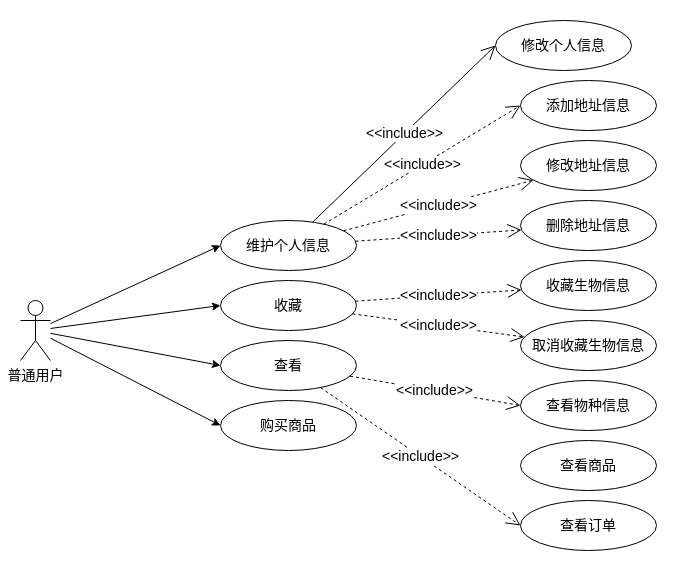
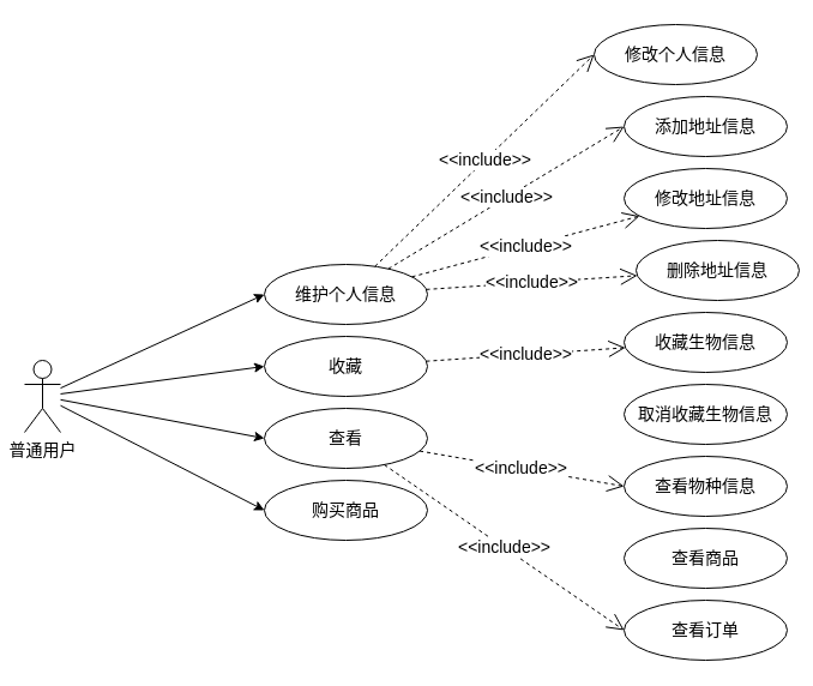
  <mxCell id="0" />
  <mxCell id="1" parent="0" />
  <mxCell id="2" value="&lt;font style=&quot;font-size: 14px;&quot;&gt;普通用户&lt;/font&gt;" style="shape=umlActor;verticalLabelPosition=bottom;verticalAlign=top;html=1;outlineConnect=0;" parent="1" vertex="1"><mxGeometry x="20" y="300" width="30" height="60" as="geometry" /></mxCell>
  <mxCell id="3" value="&lt;font style=&quot;font-size: 14px;&quot;&gt;维护个人信息&lt;/font&gt;" style="ellipse;whiteSpace=wrap;html=1;" parent="1" vertex="1"><mxGeometry x="220" y="220" width="136" height="50" as="geometry" /></mxCell>
  <mxCell id="4" value="&lt;font style=&quot;font-size: 14px;&quot;&gt;收藏&lt;/font&gt;" style="ellipse;whiteSpace=wrap;html=1;" parent="1" vertex="1"><mxGeometry x="220" y="280" width="136" height="50" as="geometry" /></mxCell>
  <mxCell id="5" value="&lt;font style=&quot;font-size: 14px;&quot;&gt;购买商品&lt;/font&gt;" style="ellipse;whiteSpace=wrap;html=1;" parent="1" vertex="1"><mxGeometry x="220" y="400" width="136" height="50" as="geometry" /></mxCell>
  <mxCell id="6" value="&lt;font style=&quot;font-size: 14px;&quot;&gt;查看&lt;/font&gt;" style="ellipse;whiteSpace=wrap;html=1;" parent="1" vertex="1"><mxGeometry x="220" y="340" width="136" height="50" as="geometry" /></mxCell>
  <mxCell id="7" value="&lt;font style=&quot;font-size: 14px;&quot;&gt;修改个人信息&lt;/font&gt;" style="ellipse;whiteSpace=wrap;html=1;" parent="1" vertex="1"><mxGeometry x="495" y="20" width="136" height="50" as="geometry" /></mxCell>
  <mxCell id="8" value="&lt;font style=&quot;font-size: 14px;&quot;&gt;添加地址信息&lt;/font&gt;" style="ellipse;whiteSpace=wrap;html=1;" parent="1" vertex="1"><mxGeometry x="520" y="80" width="136" height="50" as="geometry" /></mxCell>
  <mxCell id="9" value="" style="endArrow=classic;html=1;rounded=0;entryX=0;entryY=0.5;entryDx=0;entryDy=0;" parent="1" source="2" target="3" edge="1"><mxGeometry width="50" height="50" relative="1" as="geometry"><mxPoint x="0" y="430" as="sourcePoint" /><mxPoint x="50" y="380" as="targetPoint" /></mxGeometry></mxCell>
  <mxCell id="10" value="" style="endArrow=classic;html=1;rounded=0;entryX=0;entryY=0.5;entryDx=0;entryDy=0;" parent="1" source="2" target="4" edge="1"><mxGeometry width="50" height="50" relative="1" as="geometry"><mxPoint x="80" y="450" as="sourcePoint" /><mxPoint x="130" y="400" as="targetPoint" /></mxGeometry></mxCell>
  <mxCell id="11" value="" style="endArrow=classic;html=1;rounded=0;entryX=0;entryY=0.5;entryDx=0;entryDy=0;" parent="1" source="2" target="5" edge="1"><mxGeometry width="50" height="50" relative="1" as="geometry"><mxPoint x="20" y="450" as="sourcePoint" /><mxPoint x="70" y="400" as="targetPoint" /></mxGeometry></mxCell>
  <mxCell id="12" value="" style="endArrow=classic;html=1;rounded=0;entryX=0;entryY=0.5;entryDx=0;entryDy=0;" parent="1" source="2" target="6" edge="1"><mxGeometry width="50" height="50" relative="1" as="geometry"><mxPoint x="80" y="460" as="sourcePoint" /><mxPoint x="130" y="410" as="targetPoint" /></mxGeometry></mxCell>
  <mxCell id="13" value="&lt;font style=&quot;font-size: 14px;&quot;&gt;收藏生物信息&lt;/font&gt;" style="ellipse;whiteSpace=wrap;html=1;" parent="1" vertex="1"><mxGeometry x="520" y="260" width="136" height="50" as="geometry" /></mxCell>
  <mxCell id="14" value="&lt;font style=&quot;font-size: 14px;&quot;&gt;查看物种信息&lt;/font&gt;" style="ellipse;whiteSpace=wrap;html=1;" parent="1" vertex="1"><mxGeometry x="520" y="380" width="136" height="50" as="geometry" /></mxCell>
  <mxCell id="15" value="&lt;font style=&quot;font-size: 14px;&quot;&gt;查看商品&lt;/font&gt;" style="ellipse;whiteSpace=wrap;html=1;" parent="1" vertex="1"><mxGeometry x="520" y="440" width="136" height="50" as="geometry" /></mxCell>
  <mxCell id="16" value="&lt;font style=&quot;font-size: 14px;&quot;&gt;查看订单&lt;/font&gt;" style="ellipse;whiteSpace=wrap;html=1;" parent="1" vertex="1"><mxGeometry x="520" y="500" width="136" height="50" as="geometry" /></mxCell>
- <mxCell id="17" value="&lt;font style=&quot;font-size: 14px;&quot;&gt;&amp;lt;&amp;lt;include&amp;gt;&amp;gt;&lt;/font&gt;" style="endArrow=open;endSize=12;dashed=0;html=1;rounded=0;entryX=0;entryY=0.5;entryDx=0;entryDy=0;" parent="1" source="3" target="7" edge="1"><mxGeometry width="160" relative="1" as="geometry"><mxPoint x="280" y="590" as="sourcePoint" /><mxPoint x="440" y="590" as="targetPoint" /></mxGeometry></mxCell>
+ <mxCell id="17" value="&lt;font style=&quot;font-size: 14px;&quot;&gt;&amp;lt;&amp;lt;include&amp;gt;&amp;gt;&lt;/font&gt;" style="endArrow=open;endSize=12;dashed=1;html=1;rounded=0;entryX=0;entryY=0.5;entryDx=0;entryDy=0;" parent="1" source="3" target="7" edge="1"><mxGeometry width="160" relative="1" as="geometry"><mxPoint x="280" y="590" as="sourcePoint" /><mxPoint x="440" y="590" as="targetPoint" /></mxGeometry></mxCell>
  <mxCell id="18" value="&lt;font style=&quot;font-size: 14px;&quot;&gt;&amp;lt;&amp;lt;include&amp;gt;&amp;gt;&lt;/font&gt;" style="endArrow=open;endSize=12;dashed=1;html=1;rounded=0;entryX=0;entryY=0.5;entryDx=0;entryDy=0;" parent="1" source="3" target="8" edge="1"><mxGeometry width="160" relative="1" as="geometry"><mxPoint x="280" y="590" as="sourcePoint" /><mxPoint x="440" y="590" as="targetPoint" /></mxGeometry></mxCell>
  <mxCell id="19" value="&lt;font style=&quot;font-size: 14px;&quot;&gt;&amp;lt;&amp;lt;include&amp;gt;&amp;gt;&lt;/font&gt;" style="endArrow=open;endSize=12;dashed=1;html=1;rounded=0;" parent="1" source="4" target="13" edge="1"><mxGeometry width="160" relative="1" as="geometry"><mxPoint x="280" y="590" as="sourcePoint" /><mxPoint x="440" y="590" as="targetPoint" /></mxGeometry></mxCell>
  <mxCell id="20" value="&lt;font style=&quot;font-size: 14px;&quot;&gt;&amp;lt;&amp;lt;include&amp;gt;&amp;gt;&lt;/font&gt;" style="endArrow=open;endSize=12;dashed=1;html=1;rounded=0;entryX=0;entryY=0.5;entryDx=0;entryDy=0;" parent="1" source="6" target="14" edge="1"><mxGeometry width="160" relative="1" as="geometry"><mxPoint x="280" y="590" as="sourcePoint" /><mxPoint x="440" y="590" as="targetPoint" /></mxGeometry></mxCell>
  <mxCell id="21" value="&lt;font style=&quot;font-size: 14px;&quot;&gt;&amp;lt;&amp;lt;include&amp;gt;&amp;gt;&lt;/font&gt;" style="endArrow=open;endSize=12;dashed=1;html=1;rounded=0;entryX=0;entryY=0.5;entryDx=0;entryDy=0;" parent="1" source="6" target="16" edge="1"><mxGeometry width="160" relative="1" as="geometry"><mxPoint x="280" y="590" as="sourcePoint" /><mxPoint x="440" y="590" as="targetPoint" /><mxPoint as="offset" /></mxGeometry></mxCell>
  <mxCell id="22" value="&lt;font style=&quot;font-size: 14px;&quot;&gt;取消收藏生物信息&lt;/font&gt;" style="ellipse;whiteSpace=wrap;html=1;" vertex="1" parent="1"><mxGeometry x="520" y="320" width="136" height="50" as="geometry" /></mxCell>
  <mxCell id="23" value="&lt;font style=&quot;font-size: 14px;&quot;&gt;修改地址信息&lt;/font&gt;" style="ellipse;whiteSpace=wrap;html=1;" vertex="1" parent="1"><mxGeometry x="520" y="140" width="136" height="50" as="geometry" /></mxCell>
- <mxCell id="24" value="&lt;font style=&quot;font-size: 14px;&quot;&gt;删除地址信息&lt;/font&gt;" style="ellipse;whiteSpace=wrap;html=1;" vertex="1" parent="1"><mxGeometry x="520" y="200" width="136" height="50" as="geometry" /></mxCell>
+ <mxCell id="24" value="&lt;font style=&quot;font-size: 14px;&quot;&gt;删除地址信息&lt;/font&gt;" style="ellipse;whiteSpace=wrap;html=1;" vertex="1" parent="1"><mxGeometry x="530" y="200" width="136" height="50" as="geometry" /></mxCell>
  <mxCell id="25" value="&lt;font style=&quot;font-size: 14px;&quot;&gt;&amp;lt;&amp;lt;include&amp;gt;&amp;gt;&lt;/font&gt;" style="endArrow=open;endSize=12;dashed=1;html=1;rounded=0;" edge="1" parent="1" source="3" target="23"><mxGeometry width="160" relative="1" as="geometry"><mxPoint x="356" y="102" as="sourcePoint" /><mxPoint x="520" y="65" as="targetPoint" /></mxGeometry></mxCell>
  <mxCell id="26" value="&lt;font style=&quot;font-size: 14px;&quot;&gt;&amp;lt;&amp;lt;include&amp;gt;&amp;gt;&lt;/font&gt;" style="endArrow=open;endSize=12;dashed=1;html=1;rounded=0;" edge="1" parent="1" source="3" target="24"><mxGeometry width="160" relative="1" as="geometry"><mxPoint x="366" y="115" as="sourcePoint" /><mxPoint x="520" y="115" as="targetPoint" /></mxGeometry></mxCell>
- <mxCell id="27" value="&lt;font style=&quot;font-size: 14px;&quot;&gt;&amp;lt;&amp;lt;include&amp;gt;&amp;gt;&lt;/font&gt;" style="endArrow=open;endSize=12;dashed=1;html=1;rounded=0;" edge="1" parent="1" source="4" target="22"><mxGeometry width="160" relative="1" as="geometry"><mxPoint x="363" y="238" as="sourcePoint" /><mxPoint x="523" y="222" as="targetPoint" /></mxGeometry></mxCell>
